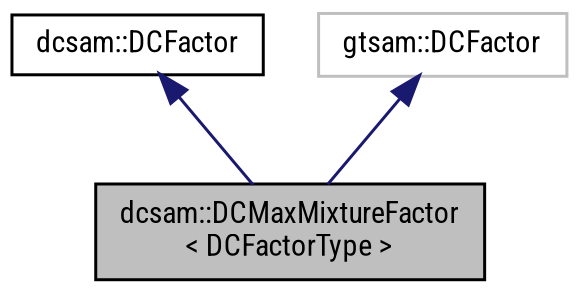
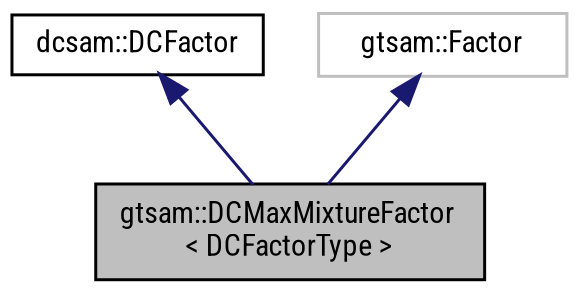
  digraph {
    fontname="Roboto Condensed"
    node [color=black fillcolor=white fontname="Roboto Condensed" fontsize=10 shape=record style=filled]
    edge [color=midnightblue dir=back fontname="Roboto Condensed" fontsize=10 labelfontname=Helvetica labelfontsize=10 style=solid]
-   n1 [fillcolor=grey75 fontcolor=black height=0.2 label="dcsam::DCMaxMixtureFactor\l\< DCFactorType \>" width=0.4]
+   n1 [fillcolor=grey75 fontcolor=black height=0.2 label="gtsam::DCMaxMixtureFactor\l\< DCFactorType \>" width=0.4]
    n2 [height=0.2 label="dcsam::DCFactor" width=0.4]
-   n3 [color=grey75 height=0.2 label="gtsam::DCFactor" width=0.4]
+   n3 [color=grey75 height=0.2 label="gtsam::Factor" width=0.4]
    n2 -> n1
    n3 -> n1
  }
